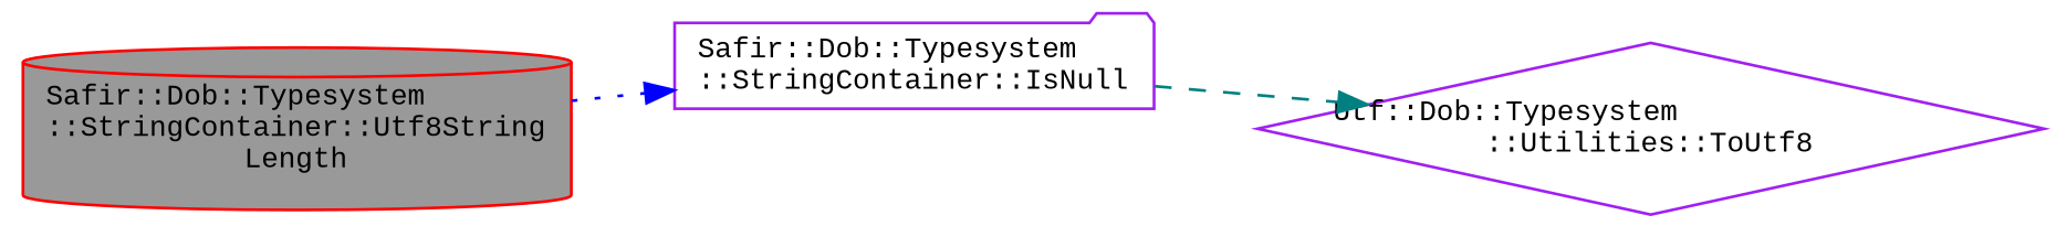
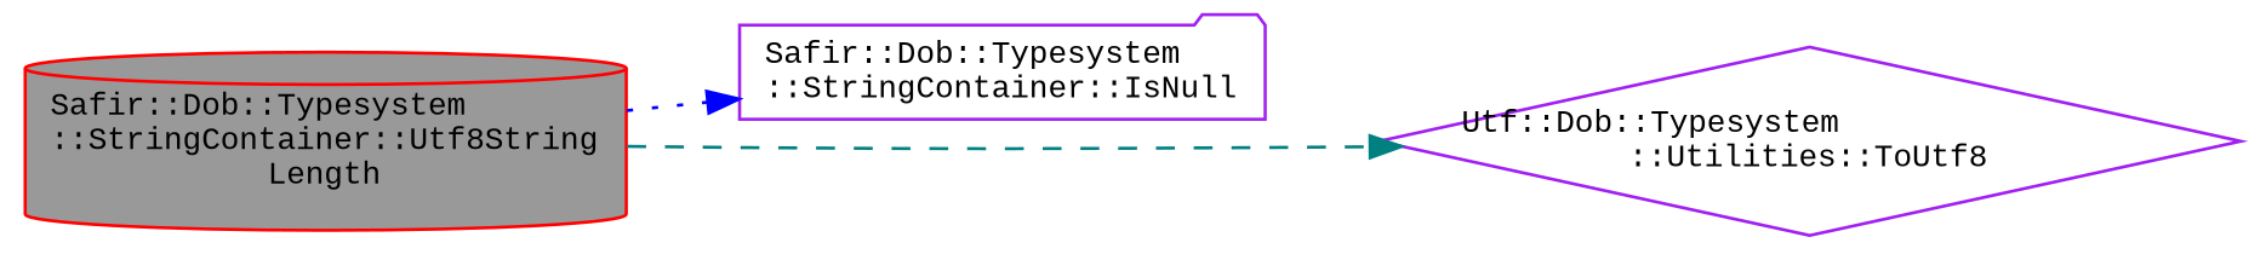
  digraph {
    fontname="Liberation Mono"
    rankdir=LR
    node [color=purple fillcolor=white fontname="Liberation Mono" fontsize=10 style=filled]
    edge [fontname="Liberation Mono" fontsize=10 labelfontname=Helvetica labelfontsize=10]
    n1 [color=red fillcolor=grey60 fontcolor=black height=0.2 label="Safir::Dob::Typesystem\l::StringContainer::Utf8String\lLength" shape=cylinder width=0.4]
    n2 [height=0.2 label="Safir::Dob::Typesystem\l::StringContainer::IsNull" shape=folder width=0.4]
    n3 [height=0.2 label="Utf::Dob::Typesystem\l::Utilities::ToUtf8" shape=diamond width=0.4]
    n1 -> n2 [color=blue style=dotted]
-   n2 -> n3 [color=teal style=dashed]
+   n1 -> n3 [color=teal style=dashed]
  }
